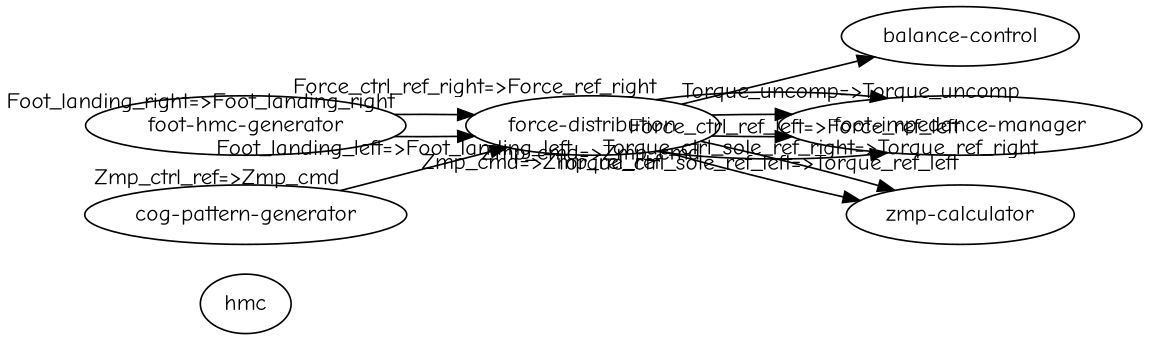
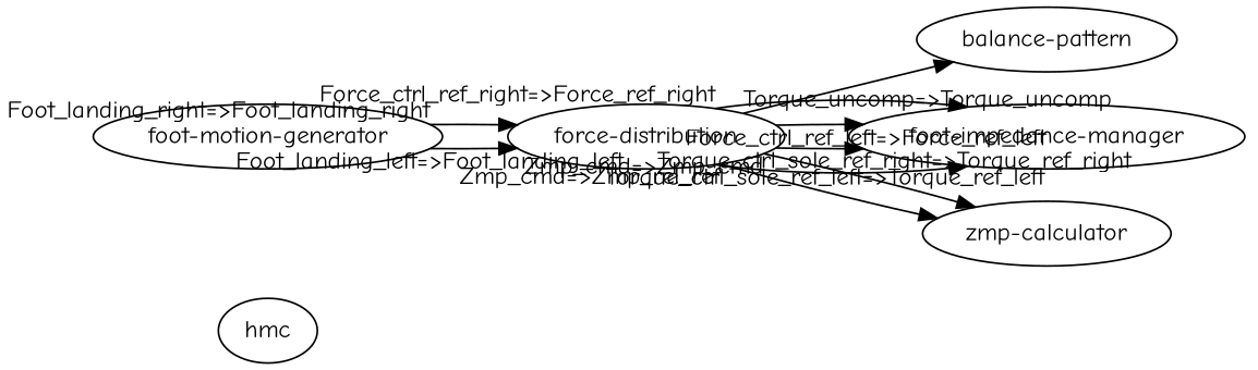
  digraph {
    fontname="Comic Neue"
    rankdir=LR
    node [fontname="Comic Neue"]
    edge [fontname="Comic Neue"]
    n1 [label=hmc]
-   n2 [label="foot-hmc-generator"]
+   n2 [label="foot-motion-generator"]
    n3 [label="force-distribution"]
-   n4 [label="balance-control"]
+   n4 [label="balance-pattern"]
    n5 [label="foot-impedance-manager"]
    n6 [label="zmp-calculator"]
-   n7 [label="cog-pattern-generator"]
    n2 -> n3 [taillabel="Foot_landing_left=>Foot_landing_left"]
    n2 -> n3 [taillabel="Foot_landing_right=>Foot_landing_right"]
    n3 -> n4 [taillabel="Torque_uncomp=>Torque_uncomp"]
    n3 -> n5 [taillabel="Torque_ctrl_sole_ref_left=>Torque_ref_left"]
    n3 -> n5 [taillabel="Torque_ctrl_sole_ref_right=>Torque_ref_right"]
    n3 -> n5 [taillabel="Force_ctrl_ref_left=>Force_ref_left"]
    n3 -> n5 [taillabel="Force_ctrl_ref_right=>Force_ref_right"]
    n3 -> n6 [taillabel="Zmp_cmd=>Zmp_rel_ref"]
    n3 -> n6 [taillabel="Zmp_cmd=>Zmp_cmd"]
-   n7 -> n3 [taillabel="Zmp_ctrl_ref=>Zmp_cmd"]
  }
